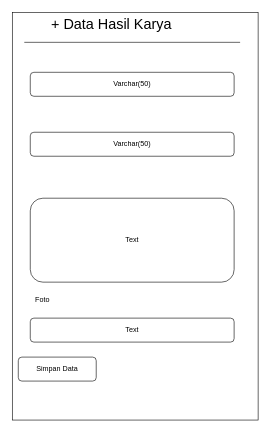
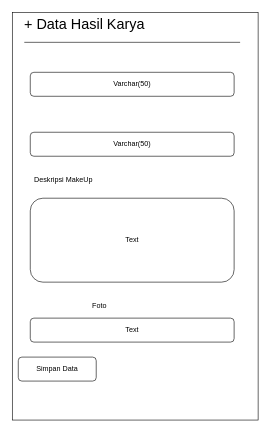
  <mxCell id="0" />
  <mxCell id="1" parent="0" />
  <mxCell id="2" value="" style="rounded=0;whiteSpace=wrap;html=1;" vertex="1" parent="1"><mxGeometry x="20" y="20" width="410" height="680" as="geometry" /></mxCell>
- <mxCell id="3" value="&lt;font style=&quot;font-size: 24px&quot;&gt;+ Data Hasil Karya&lt;br&gt;&lt;/font&gt;" style="text;html=1;align=center;verticalAlign=middle;resizable=0;points=[];autosize=1;" vertex="1" parent="1"><mxGeometry x="75" y="30" width="220" height="20" as="geometry" /></mxCell>
+ <mxCell id="3" value="&lt;font style=&quot;font-size: 24px&quot;&gt;+ Data Hasil Karya&lt;br&gt;&lt;/font&gt;" style="text;html=1;align=center;verticalAlign=middle;resizable=0;points=[];autosize=1;" vertex="1" parent="1"><mxGeometry x="30" y="30" width="220" height="20" as="geometry" /></mxCell>
  <mxCell id="4" value="" style="endArrow=none;html=1;" edge="1" parent="1"><mxGeometry width="50" height="50" relative="1" as="geometry"><mxPoint x="40" y="70" as="sourcePoint" /><mxPoint x="400" y="70" as="targetPoint" /></mxGeometry></mxCell>
+ <mxCell id="5" value="Deskripsi MakeUp" style="text;html=1;align=center;verticalAlign=middle;resizable=0;points=[];autosize=1;" vertex="1" parent="1"><mxGeometry x="45" y="290" width="120" height="20" as="geometry" /></mxCell>
  <mxCell id="6" value="Varchar(50)" style="rounded=1;whiteSpace=wrap;html=1;" vertex="1" parent="1"><mxGeometry x="50" y="220" width="340" height="40" as="geometry" /></mxCell>
  <mxCell id="7" value="Text" style="rounded=1;whiteSpace=wrap;html=1;" vertex="1" parent="1"><mxGeometry x="50" y="330" width="340" height="140" as="geometry" /></mxCell>
- <mxCell id="8" value="Foto" style="text;html=1;align=center;verticalAlign=middle;resizable=0;points=[];autosize=1;" vertex="1" parent="1"><mxGeometry x="50" y="490" width="40" height="20" as="geometry" /></mxCell>
+ <mxCell id="8" value="Foto" style="text;html=1;align=center;verticalAlign=middle;resizable=0;points=[];autosize=1;" vertex="1" parent="1"><mxGeometry x="145" y="500" width="40" height="20" as="geometry" /></mxCell>
  <mxCell id="9" value="Text" style="rounded=1;whiteSpace=wrap;html=1;" vertex="1" parent="1"><mxGeometry x="50" y="530" width="340" height="40" as="geometry" /></mxCell>
  <mxCell id="10" value="Simpan Data" style="rounded=1;whiteSpace=wrap;html=1;" vertex="1" parent="1"><mxGeometry x="30" y="595" width="130" height="40" as="geometry" /></mxCell>
  <mxCell id="11" value="Varchar(50)" style="rounded=1;whiteSpace=wrap;html=1;" vertex="1" parent="1"><mxGeometry x="50" y="120" width="340" height="40" as="geometry" /></mxCell>
